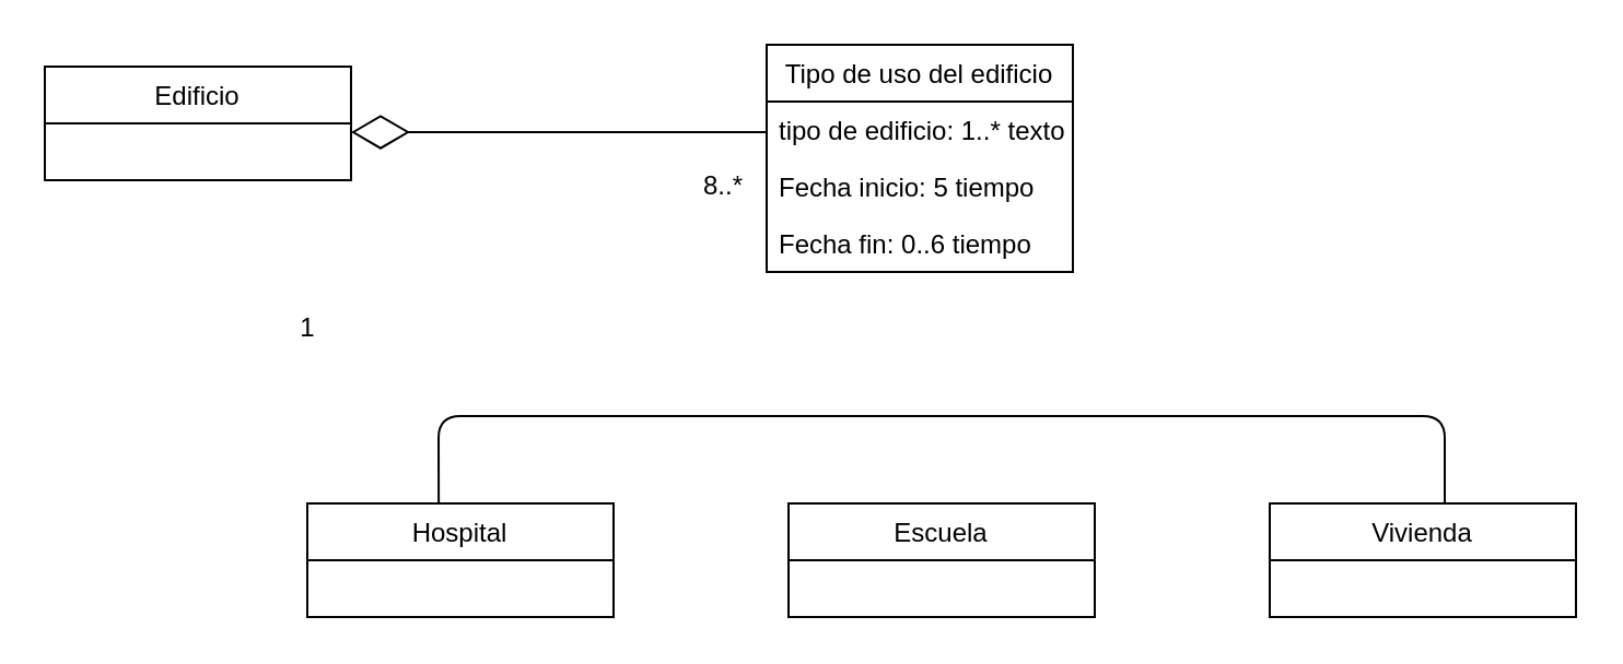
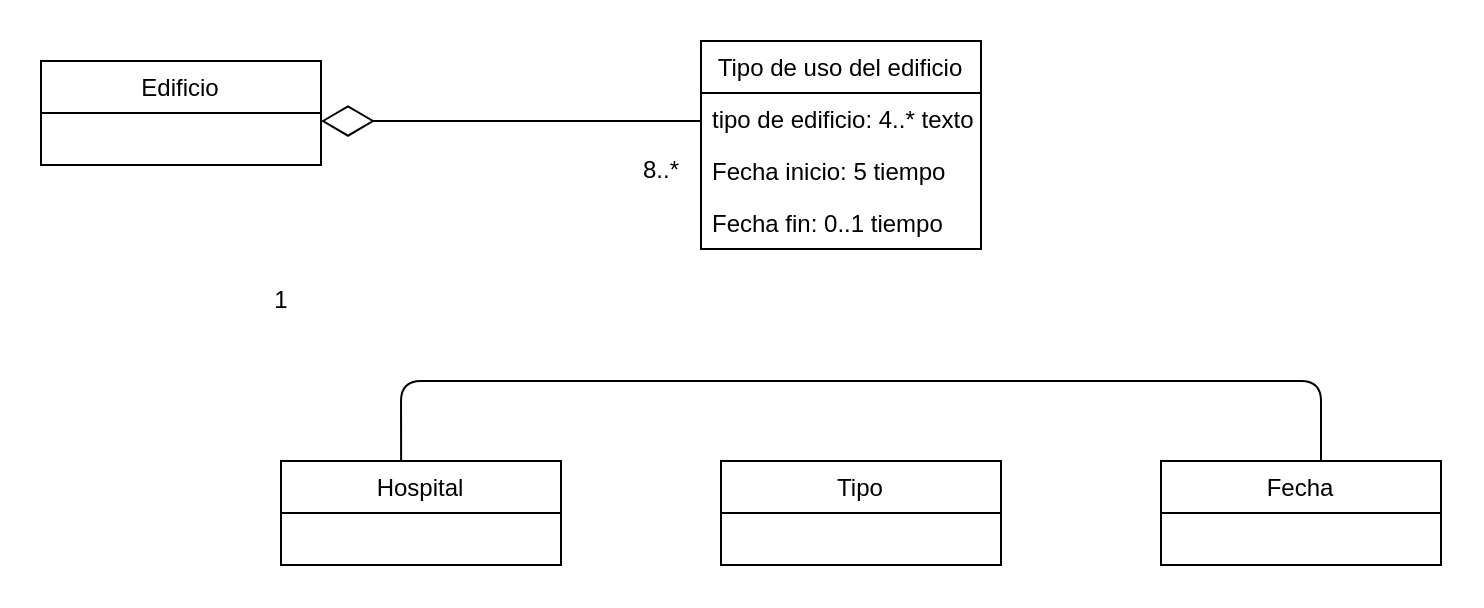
  <mxCell id="0" />
  <mxCell id="1" parent="0" />
- <mxCell id="2" value="Escuela" style="swimlane;fontStyle=0;childLayout=stackLayout;horizontal=1;startSize=26;fillColor=none;horizontalStack=0;resizeParent=1;resizeParentMax=0;resizeLast=0;collapsible=1;marginBottom=0;" vertex="1" parent="1"><mxGeometry x="360" y="230" width="140" height="52" as="geometry" /></mxCell>
+ <mxCell id="2" value="Tipo" style="swimlane;fontStyle=0;childLayout=stackLayout;horizontal=1;startSize=26;fillColor=none;horizontalStack=0;resizeParent=1;resizeParentMax=0;resizeLast=0;collapsible=1;marginBottom=0;" vertex="1" parent="1"><mxGeometry x="360" y="230" width="140" height="52" as="geometry" /></mxCell>
  <mxCell id="3" value=" " style="text;strokeColor=none;fillColor=none;align=left;verticalAlign=top;spacingLeft=4;spacingRight=4;overflow=hidden;rotatable=0;points=[[0,0.5],[1,0.5]];portConstraint=eastwest;" vertex="1" parent="2"><mxGeometry y="26" width="140" height="26" as="geometry" /></mxCell>
- <mxCell id="4" value="Vivienda" style="swimlane;fontStyle=0;childLayout=stackLayout;horizontal=1;startSize=26;fillColor=none;horizontalStack=0;resizeParent=1;resizeParentMax=0;resizeLast=0;collapsible=1;marginBottom=0;" vertex="1" parent="1"><mxGeometry x="580" y="230" width="140" height="52" as="geometry" /></mxCell>
+ <mxCell id="4" value="Fecha" style="swimlane;fontStyle=0;childLayout=stackLayout;horizontal=1;startSize=26;fillColor=none;horizontalStack=0;resizeParent=1;resizeParentMax=0;resizeLast=0;collapsible=1;marginBottom=0;" vertex="1" parent="1"><mxGeometry x="580" y="230" width="140" height="52" as="geometry" /></mxCell>
  <mxCell id="5" value=" " style="text;strokeColor=none;fillColor=none;align=left;verticalAlign=top;spacingLeft=4;spacingRight=4;overflow=hidden;rotatable=0;points=[[0,0.5],[1,0.5]];portConstraint=eastwest;" vertex="1" parent="4"><mxGeometry y="26" width="140" height="26" as="geometry" /></mxCell>
  <mxCell id="6" value="Hospital" style="swimlane;fontStyle=0;childLayout=stackLayout;horizontal=1;startSize=26;fillColor=none;horizontalStack=0;resizeParent=1;resizeParentMax=0;resizeLast=0;collapsible=1;marginBottom=0;" vertex="1" parent="1"><mxGeometry x="140" y="230" width="140" height="52" as="geometry" /></mxCell>
  <mxCell id="7" value="  " style="text;strokeColor=none;fillColor=none;align=left;verticalAlign=top;spacingLeft=4;spacingRight=4;overflow=hidden;rotatable=0;points=[[0,0.5],[1,0.5]];portConstraint=eastwest;" vertex="1" parent="6"><mxGeometry y="26" width="140" height="26" as="geometry" /></mxCell>
  <mxCell id="8" value="Edificio" style="swimlane;fontStyle=0;childLayout=stackLayout;horizontal=1;startSize=26;fillColor=none;horizontalStack=0;resizeParent=1;resizeParentMax=0;resizeLast=0;collapsible=1;marginBottom=0;" vertex="1" parent="1"><mxGeometry x="20" y="30" width="140" height="52" as="geometry" /></mxCell>
  <mxCell id="9" value="   " style="text;strokeColor=none;fillColor=none;align=left;verticalAlign=top;spacingLeft=4;spacingRight=4;overflow=hidden;rotatable=0;points=[[0,0.5],[1,0.5]];portConstraint=eastwest;" vertex="1" parent="8"><mxGeometry y="26" width="140" height="26" as="geometry" /></mxCell>
  <mxCell id="10" value="" style="endArrow=diamondThin;endFill=0;endSize=24;html=1;entryX=1;entryY=0.154;entryDx=0;entryDy=0;entryPerimeter=0;" edge="1" parent="1" target="9"><mxGeometry width="160" relative="1" as="geometry"><mxPoint x="350" y="60" as="sourcePoint" /><mxPoint x="500" y="250" as="targetPoint" /></mxGeometry></mxCell>
  <mxCell id="11" value="Tipo de uso del edificio" style="swimlane;fontStyle=0;childLayout=stackLayout;horizontal=1;startSize=26;fillColor=none;horizontalStack=0;resizeParent=1;resizeParentMax=0;resizeLast=0;collapsible=1;marginBottom=0;" vertex="1" parent="1"><mxGeometry x="350" y="20" width="140" height="104" as="geometry" /></mxCell>
- <mxCell id="12" value="tipo de edificio: 1..* texto" style="text;strokeColor=none;fillColor=none;align=left;verticalAlign=top;spacingLeft=4;spacingRight=4;overflow=hidden;rotatable=0;points=[[0,0.5],[1,0.5]];portConstraint=eastwest;" vertex="1" parent="11"><mxGeometry y="26" width="140" height="26" as="geometry" /></mxCell>
+ <mxCell id="12" value="tipo de edificio: 4..* texto" style="text;strokeColor=none;fillColor=none;align=left;verticalAlign=top;spacingLeft=4;spacingRight=4;overflow=hidden;rotatable=0;points=[[0,0.5],[1,0.5]];portConstraint=eastwest;" vertex="1" parent="11"><mxGeometry y="26" width="140" height="26" as="geometry" /></mxCell>
  <mxCell id="13" value="Fecha inicio: 5 tiempo" style="text;strokeColor=none;fillColor=none;align=left;verticalAlign=top;spacingLeft=4;spacingRight=4;overflow=hidden;rotatable=0;points=[[0,0.5],[1,0.5]];portConstraint=eastwest;" vertex="1" parent="11"><mxGeometry y="52" width="140" height="26" as="geometry" /></mxCell>
- <mxCell id="14" value="Fecha fin: 0..6 tiempo" style="text;strokeColor=none;fillColor=none;align=left;verticalAlign=top;spacingLeft=4;spacingRight=4;overflow=hidden;rotatable=0;points=[[0,0.5],[1,0.5]];portConstraint=eastwest;" vertex="1" parent="11"><mxGeometry y="78" width="140" height="26" as="geometry" /></mxCell>
+ <mxCell id="14" value="Fecha fin: 0..1 tiempo" style="text;strokeColor=none;fillColor=none;align=left;verticalAlign=top;spacingLeft=4;spacingRight=4;overflow=hidden;rotatable=0;points=[[0,0.5],[1,0.5]];portConstraint=eastwest;" vertex="1" parent="11"><mxGeometry y="78" width="140" height="26" as="geometry" /></mxCell>
  <mxCell id="15" value="" style="endArrow=none;html=1;exitX=0.429;exitY=0;exitDx=0;exitDy=0;exitPerimeter=0;" edge="1" parent="1" source="6"><mxGeometry width="50" height="50" relative="1" as="geometry"><mxPoint x="390" y="270" as="sourcePoint" /><mxPoint x="660" y="230" as="targetPoint" /><Array as="points"><mxPoint x="200" y="190" /><mxPoint x="420" y="190" /><mxPoint x="660" y="190" /></Array></mxGeometry></mxCell>
  <mxCell id="16" value="1" style="text;html=1;align=center;verticalAlign=middle;resizable=0;points=[];autosize=1;strokeColor=none;fillColor=none;" vertex="1" parent="1"><mxGeometry x="125" y="135" width="30" height="30" as="geometry" /></mxCell>
  <mxCell id="17" value="8..*" style="text;html=1;align=center;verticalAlign=middle;resizable=0;points=[];autosize=1;strokeColor=none;fillColor=none;" vertex="1" parent="1"><mxGeometry x="310" y="70" width="40" height="30" as="geometry" /></mxCell>
